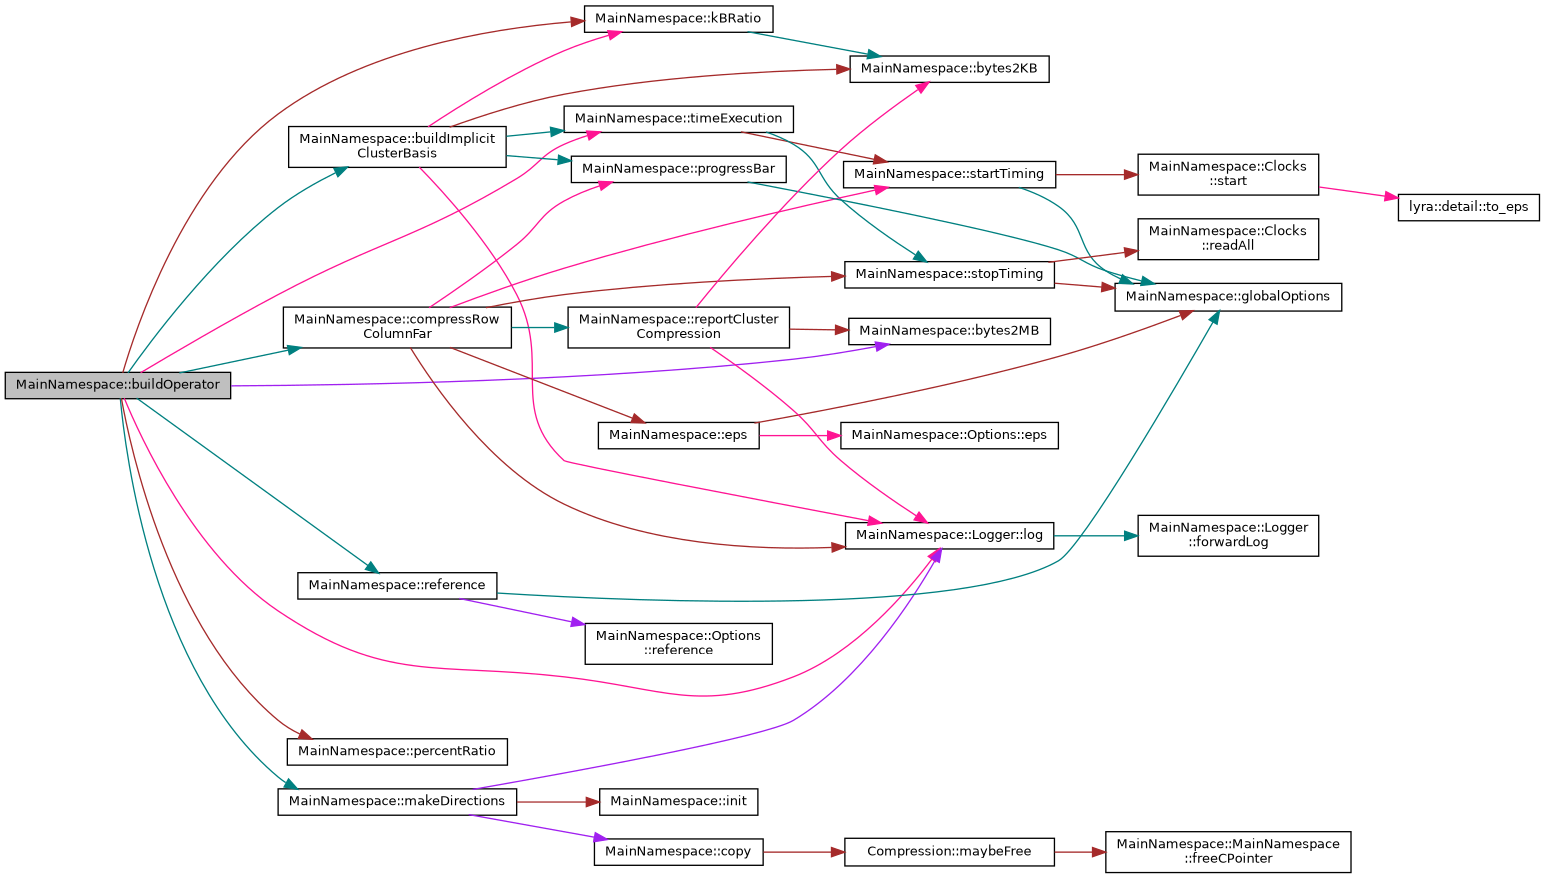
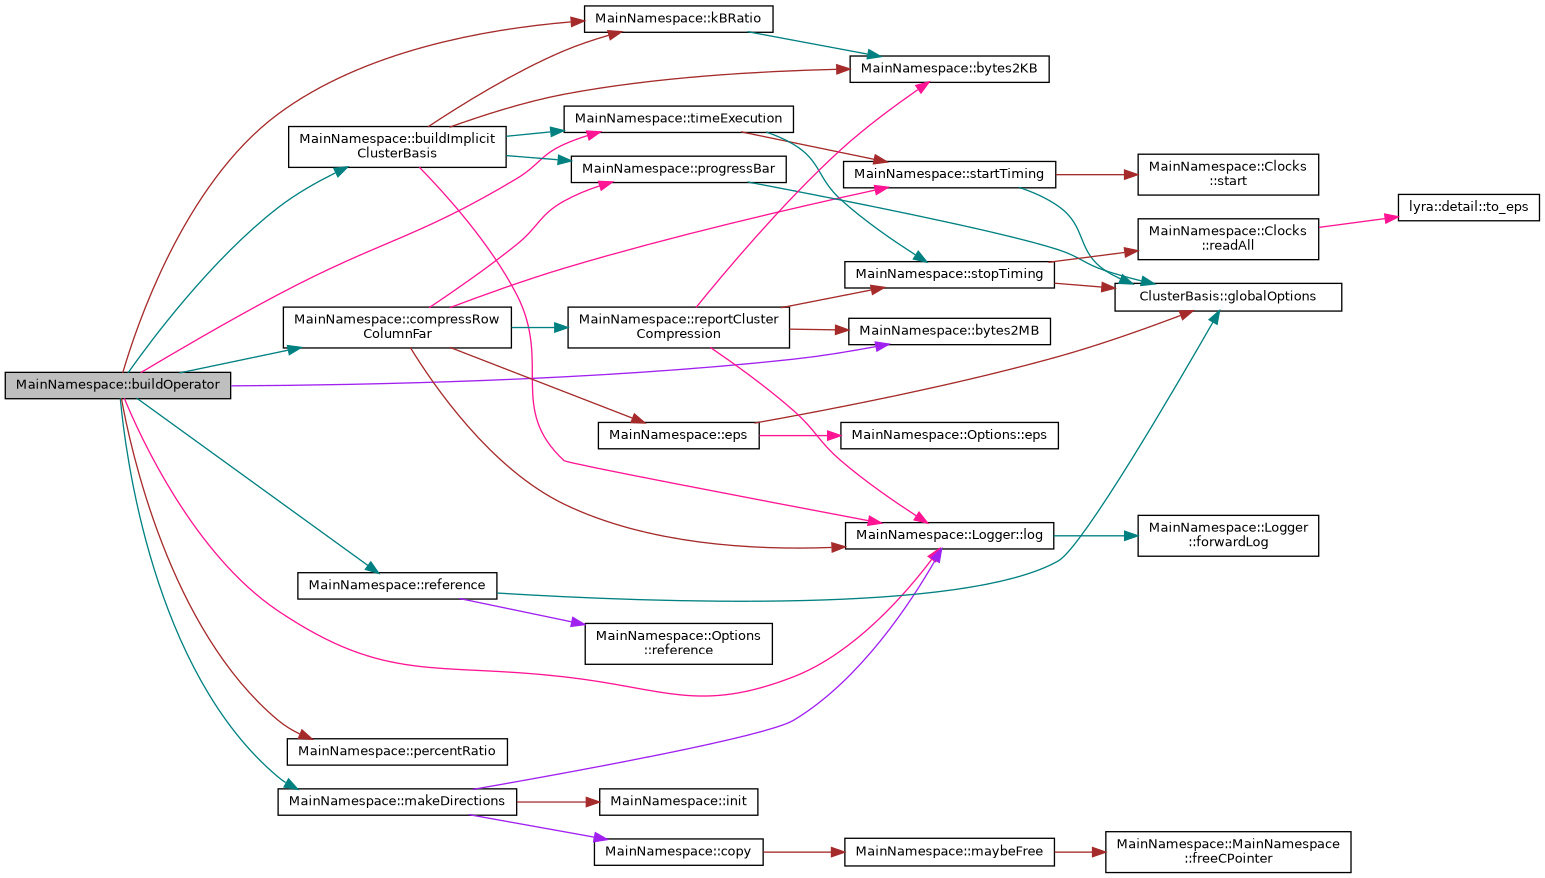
  digraph {
    rankdir=LR
    node [color=black fillcolor=white fontname=Helvetica fontsize=10 shape=record style=filled]
    edge [color=brown fontname=Helvetica fontsize=10 labelfontname=Helvetica labelfontsize=10 style=solid]
    n1 [fillcolor=grey75 fontcolor=black height=0.2 label="MainNamespace::buildOperator" width=0.4]
    n2 [height=0.2 label="MainNamespace::buildImplicit\lClusterBasis" width=0.4]
    n3 [height=0.2 label="MainNamespace::bytes2MB" width=0.4]
    n4 [height=0.2 label="MainNamespace::kBRatio" width=0.4]
    n5 [height=0.2 label="MainNamespace::Logger::log" width=0.4]
    n6 [height=0.2 label="MainNamespace::timeExecution" width=0.4]
    n7 [height=0.2 label="MainNamespace::compressRow\lColumnFar" width=0.4]
    n8 [height=0.2 label="MainNamespace::makeDirections" width=0.4]
    n9 [height=0.2 label="MainNamespace::percentRatio" width=0.4]
    n10 [height=0.2 label="MainNamespace::reference" width=0.4]
    n11 [height=0.2 label="MainNamespace::progressBar" width=0.4]
    n12 [height=0.2 label="MainNamespace::bytes2KB" width=0.4]
    n13 [height=0.2 label="MainNamespace::Logger\l::forwardLog" width=0.4]
    n14 [height=0.2 label="MainNamespace::startTiming" width=0.4]
    n15 [height=0.2 label="MainNamespace::stopTiming" width=0.4]
    n16 [height=0.2 label="MainNamespace::eps" width=0.4]
    n17 [height=0.2 label="MainNamespace::reportCluster\lCompression" width=0.4]
    n18 [height=0.2 label="MainNamespace::copy" width=0.4]
    n19 [height=0.2 label="MainNamespace::init" width=0.4]
-   n20 [height=0.2 label="MainNamespace::globalOptions" width=0.4]
+   n20 [height=0.2 label="ClusterBasis::globalOptions" width=0.4]
    n21 [height=0.2 label="MainNamespace::Options\l::reference" width=0.4]
    n22 [height=0.2 label="MainNamespace::Clocks\l::start" width=0.4]
    n23 [height=0.2 label="MainNamespace::Clocks\l::readAll" width=0.4]
    n24 [height=0.2 label="lyra::detail::to_eps" width=0.4]
    n25 [height=0.2 label="MainNamespace::Options::eps" width=0.4]
-   n26 [height=0.2 label="Compression::maybeFree" width=0.4]
+   n26 [height=0.2 label="MainNamespace::maybeFree" width=0.4]
    n27 [height=0.2 label="MainNamespace::MainNamespace\l::freeCPointer" width=0.4]
    n1 -> n2 [color=teal]
    n1 -> n3 [color=purple]
    n1 -> n4
    n1 -> n5 [color=deeppink]
    n1 -> n6 [color=deeppink]
    n1 -> n7 [color=teal]
    n1 -> n8 [color=teal]
    n1 -> n9
    n1 -> n10 [color=teal]
-   n2 -> n4 [color=deeppink]
+   n2 -> n4
    n2 -> n5 [color=deeppink]
    n2 -> n6 [color=teal]
    n2 -> n11 [color=teal]
    n2 -> n12
    n4 -> n12 [color=teal]
    n5 -> n13 [color=teal]
    n6 -> n14
    n6 -> n15 [color=teal]
    n7 -> n5
    n7 -> n11 [color=deeppink]
    n7 -> n14 [color=deeppink]
-   n7 -> n15
+   n17 -> n15
    n7 -> n16
    n7 -> n17 [color=teal]
    n8 -> n5 [color=purple]
    n8 -> n18 [color=purple]
    n8 -> n19
    n10 -> n20 [color=teal]
    n10 -> n21 [color=purple]
    n11 -> n20 [color=teal]
    n14 -> n20 [color=teal]
    n14 -> n22
    n15 -> n20
    n15 -> n23
    n16 -> n20
    n16 -> n25 [color=deeppink]
    n17 -> n3
    n17 -> n5 [color=deeppink]
    n17 -> n12 [color=deeppink]
    n18 -> n26
-   n22 -> n24 [color=deeppink]
+   n23 -> n24 [color=deeppink]
    n26 -> n27
  }
